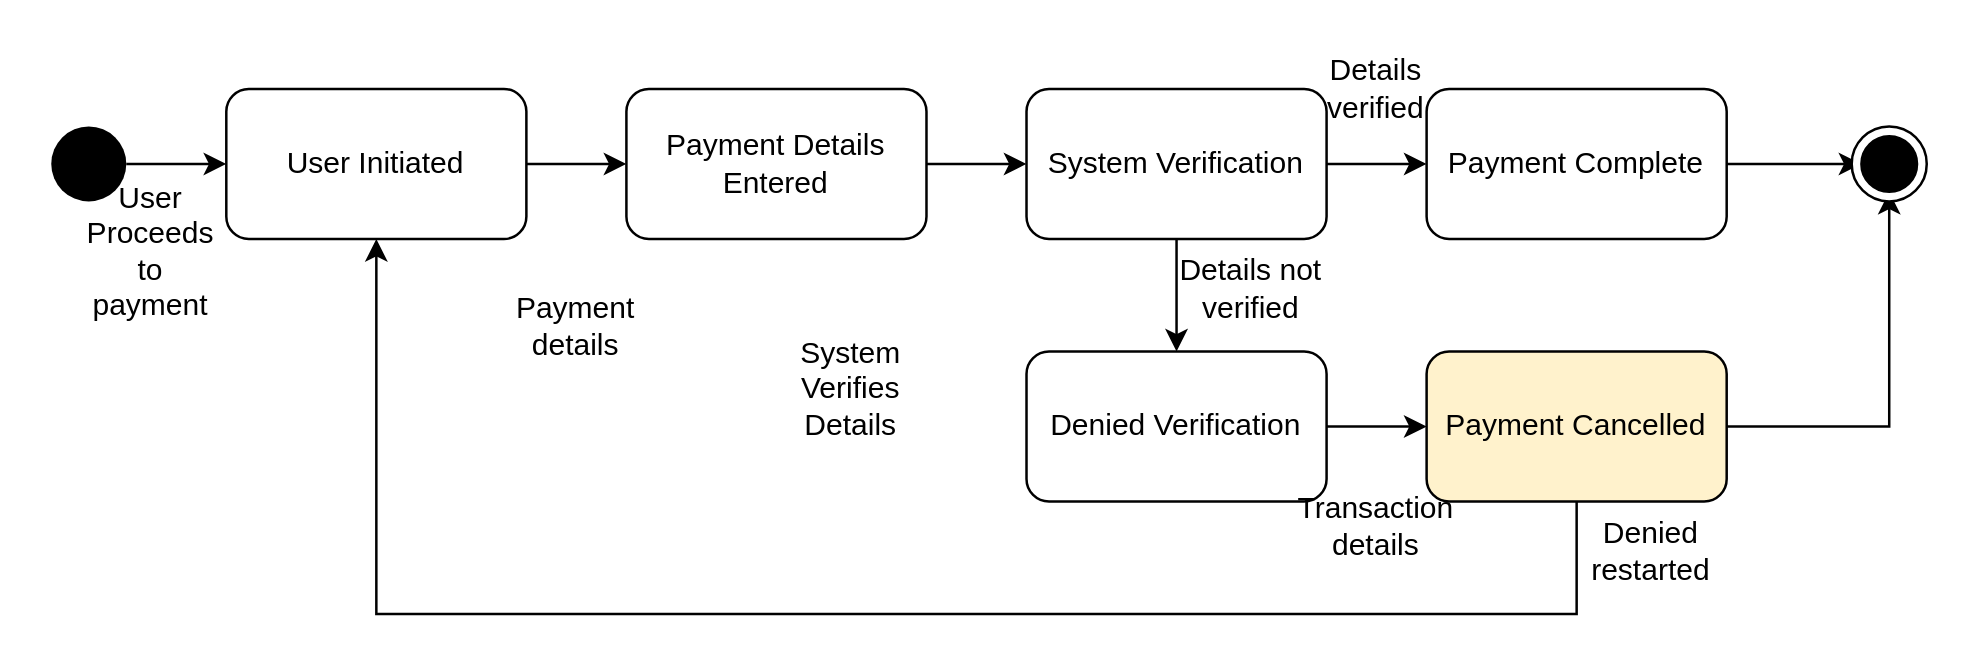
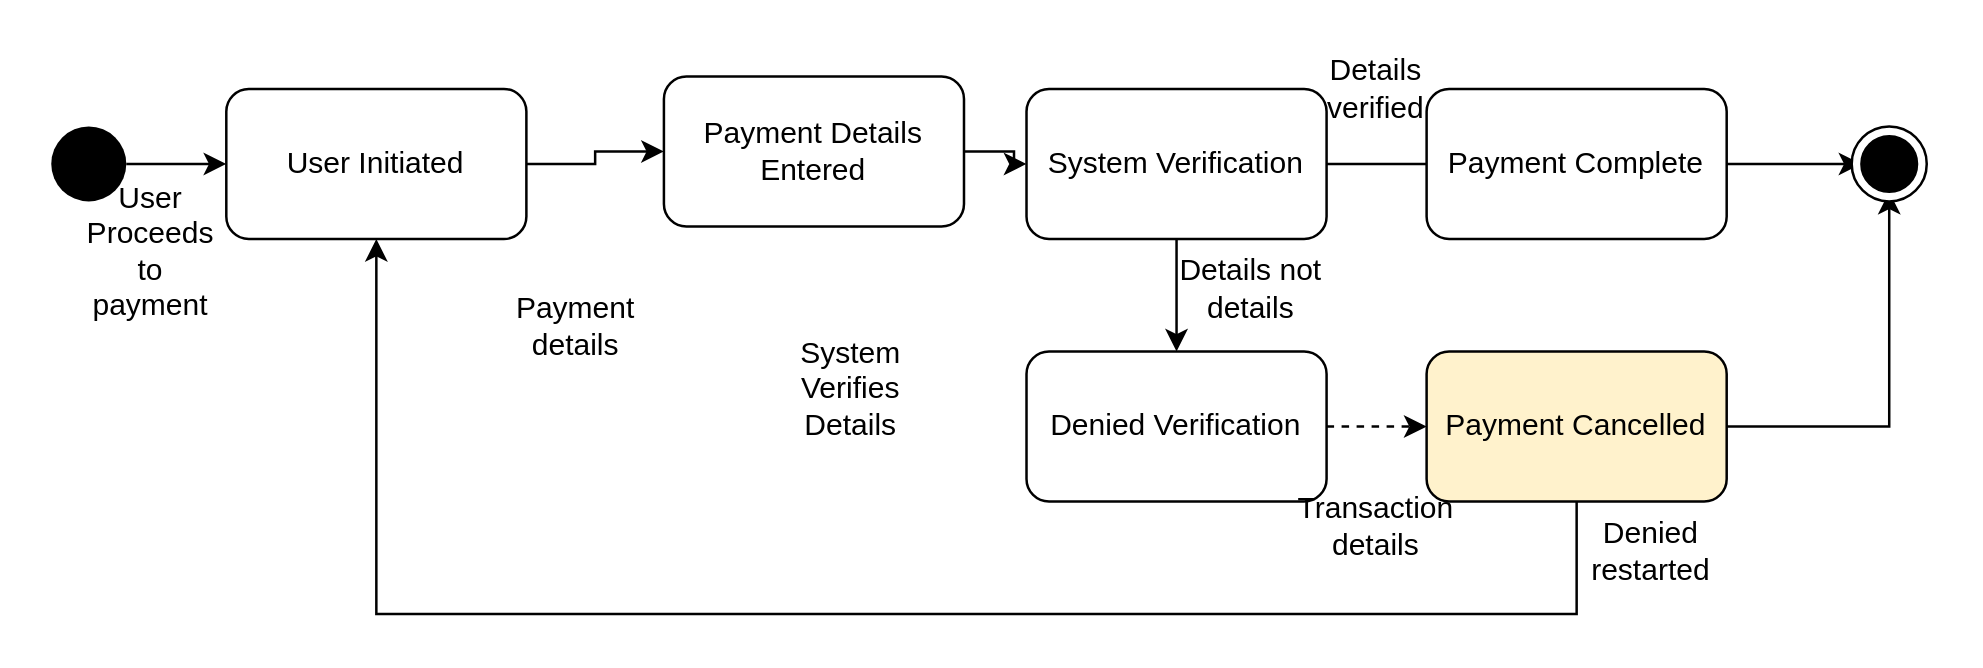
  <mxCell id="0" />
  <mxCell id="1" parent="0" />
  <mxCell id="2" style="edgeStyle=orthogonalEdgeStyle;rounded=0;orthogonalLoop=1;jettySize=auto;html=1;" edge="1" parent="1" source="3" target="5"><mxGeometry relative="1" as="geometry" /></mxCell>
  <mxCell id="3" value="" style="ellipse;whiteSpace=wrap;html=1;aspect=fixed;strokeColor=none;fillColor=#000000;" vertex="1" parent="1"><mxGeometry x="20" y="50" width="30" height="30" as="geometry" /></mxCell>
  <mxCell id="4" value="" style="edgeStyle=orthogonalEdgeStyle;rounded=0;orthogonalLoop=1;jettySize=auto;html=1;" edge="1" parent="1" source="5" target="6"><mxGeometry relative="1" as="geometry" /></mxCell>
  <mxCell id="5" value="User Initiated" style="rounded=1;whiteSpace=wrap;html=1;" vertex="1" parent="1"><mxGeometry x="90" y="35" width="120" height="60" as="geometry" /></mxCell>
- <mxCell id="6" value="Payment Details Entered" style="whiteSpace=wrap;html=1;rounded=1;" vertex="1" parent="1"><mxGeometry x="250" y="35" width="120" height="60" as="geometry" /></mxCell>
+ <mxCell id="6" value="Payment Details Entered" style="whiteSpace=wrap;html=1;rounded=1;" vertex="1" parent="1"><mxGeometry x="265" y="30" width="120" height="60" as="geometry" /></mxCell>
  <mxCell id="7" value="" style="edgeStyle=orthogonalEdgeStyle;rounded=0;orthogonalLoop=1;jettySize=auto;html=1;" edge="1" parent="1" source="8" target="20"><mxGeometry relative="1" as="geometry" /></mxCell>
  <mxCell id="8" value="Payment Complete" style="whiteSpace=wrap;html=1;rounded=1;" vertex="1" parent="1"><mxGeometry x="570" y="35" width="120" height="60" as="geometry" /></mxCell>
  <mxCell id="9" value="" style="edgeStyle=orthogonalEdgeStyle;rounded=0;orthogonalLoop=1;jettySize=auto;html=1;" edge="1" parent="1" source="6" target="11"><mxGeometry relative="1" as="geometry"><mxPoint x="360" y="65" as="sourcePoint" /><mxPoint x="560" y="65" as="targetPoint" /></mxGeometry></mxCell>
  <mxCell id="10" style="edgeStyle=orthogonalEdgeStyle;rounded=0;orthogonalLoop=1;jettySize=auto;html=1;" edge="1" parent="1" source="11" target="13"><mxGeometry relative="1" as="geometry" /></mxCell>
  <mxCell id="11" value="System Verification" style="whiteSpace=wrap;html=1;rounded=1;" vertex="1" parent="1"><mxGeometry x="410" y="35" width="120" height="60" as="geometry" /></mxCell>
- <mxCell id="12" value="" style="edgeStyle=orthogonalEdgeStyle;rounded=0;orthogonalLoop=1;jettySize=auto;html=1;" edge="1" parent="1" source="13" target="17"><mxGeometry relative="1" as="geometry" /></mxCell>
+ <mxCell id="12" value="" style="edgeStyle=orthogonalEdgeStyle;rounded=0;orthogonalLoop=1;jettySize=auto;html=1;dashed=1;" edge="1" parent="1" source="13" target="17"><mxGeometry relative="1" as="geometry" /></mxCell>
  <mxCell id="13" value="Denied Verification" style="whiteSpace=wrap;html=1;rounded=1;" vertex="1" parent="1"><mxGeometry x="410" y="140" width="120" height="60" as="geometry" /></mxCell>
- <mxCell id="14" value="" style="edgeStyle=orthogonalEdgeStyle;rounded=0;orthogonalLoop=1;jettySize=auto;html=1;entryX=0;entryY=0.5;entryDx=0;entryDy=0;" edge="1" parent="1" source="11" target="8"><mxGeometry relative="1" as="geometry"><mxPoint x="520" y="65" as="sourcePoint" /><mxPoint x="570" y="65" as="targetPoint" /></mxGeometry></mxCell>
+ <mxCell id="14" value="" style="edgeStyle=orthogonalEdgeStyle;rounded=0;orthogonalLoop=1;jettySize=auto;html=1;entryX=0;entryY=0.5;entryDx=0;entryDy=0;endArrow=none;" edge="1" parent="1" source="11" target="8"><mxGeometry relative="1" as="geometry"><mxPoint x="520" y="65" as="sourcePoint" /><mxPoint x="570" y="65" as="targetPoint" /></mxGeometry></mxCell>
  <mxCell id="15" style="edgeStyle=orthogonalEdgeStyle;rounded=0;orthogonalLoop=1;jettySize=auto;html=1;exitX=1;exitY=0.5;exitDx=0;exitDy=0;entryX=0.5;entryY=1;entryDx=0;entryDy=0;" edge="1" parent="1" source="17" target="20"><mxGeometry relative="1" as="geometry" /></mxCell>
  <mxCell id="16" style="edgeStyle=orthogonalEdgeStyle;rounded=0;orthogonalLoop=1;jettySize=auto;html=1;" edge="1" parent="1" source="17" target="5"><mxGeometry relative="1" as="geometry"><Array as="points"><mxPoint x="630" y="245" /><mxPoint x="150" y="245" /></Array></mxGeometry></mxCell>
  <mxCell id="17" value="Payment Cancelled" style="whiteSpace=wrap;html=1;rounded=1;fillColor=#fff2cc;" vertex="1" parent="1"><mxGeometry x="570" y="140" width="120" height="60" as="geometry" /></mxCell>
  <mxCell id="18" value="User Proceeds to payment" style="text;html=1;strokeColor=none;fillColor=none;align=center;verticalAlign=middle;whiteSpace=wrap;rounded=0;" vertex="1" parent="1"><mxGeometry x="30" y="85" width="60" height="30" as="geometry" /></mxCell>
  <mxCell id="19" value="" style="ellipse;whiteSpace=wrap;html=1;aspect=fixed;container=0;" vertex="1" parent="1"><mxGeometry x="740.001" y="50" width="30" height="30" as="geometry" /></mxCell>
  <mxCell id="20" value="" style="ellipse;whiteSpace=wrap;html=1;aspect=fixed;fillColor=#000000;container=0;" vertex="1" parent="1"><mxGeometry x="743.881" y="53.88" width="22.24" height="22.24" as="geometry" /></mxCell>
  <mxCell id="21" style="edgeStyle=orthogonalEdgeStyle;rounded=0;orthogonalLoop=1;jettySize=auto;html=1;exitX=0;exitY=0;exitDx=0;exitDy=0;entryX=0.5;entryY=0;entryDx=0;entryDy=0;" edge="1" parent="1" source="20" target="20"><mxGeometry relative="1" as="geometry" /></mxCell>
  <mxCell id="22" style="edgeStyle=orthogonalEdgeStyle;rounded=0;orthogonalLoop=1;jettySize=auto;html=1;exitX=0.5;exitY=1;exitDx=0;exitDy=0;" edge="1" parent="1" source="18" target="18"><mxGeometry relative="1" as="geometry" /></mxCell>
  <mxCell id="23" value="Payment details" style="text;html=1;strokeColor=none;fillColor=none;align=center;verticalAlign=middle;whiteSpace=wrap;rounded=0;" vertex="1" parent="1"><mxGeometry x="200" y="115" width="60" height="30" as="geometry" /></mxCell>
  <mxCell id="24" value="System Verifies Details" style="text;html=1;strokeColor=none;fillColor=none;align=center;verticalAlign=middle;whiteSpace=wrap;rounded=0;" vertex="1" parent="1"><mxGeometry x="310" y="140" width="60" height="30" as="geometry" /></mxCell>
  <mxCell id="25" value="Details verified" style="text;html=1;strokeColor=none;fillColor=none;align=center;verticalAlign=middle;whiteSpace=wrap;rounded=0;" vertex="1" parent="1"><mxGeometry x="520" y="20" width="60" height="30" as="geometry" /></mxCell>
- <mxCell id="26" value="Details not verified" style="text;html=1;strokeColor=none;fillColor=none;align=center;verticalAlign=middle;whiteSpace=wrap;rounded=0;" vertex="1" parent="1"><mxGeometry x="470" y="100" width="60" height="30" as="geometry" /></mxCell>
+ <mxCell id="26" value="Details not details" style="text;html=1;strokeColor=none;fillColor=none;align=center;verticalAlign=middle;whiteSpace=wrap;rounded=0;" vertex="1" parent="1"><mxGeometry x="470" y="100" width="60" height="30" as="geometry" /></mxCell>
  <mxCell id="27" value="Transaction details" style="text;html=1;strokeColor=none;fillColor=none;align=center;verticalAlign=middle;whiteSpace=wrap;rounded=0;" vertex="1" parent="1"><mxGeometry x="520" y="195" width="60" height="30" as="geometry" /></mxCell>
  <mxCell id="28" value="Denied restarted" style="text;html=1;strokeColor=none;fillColor=none;align=center;verticalAlign=middle;whiteSpace=wrap;rounded=0;" vertex="1" parent="1"><mxGeometry x="630" y="205" width="60" height="30" as="geometry" /></mxCell>
